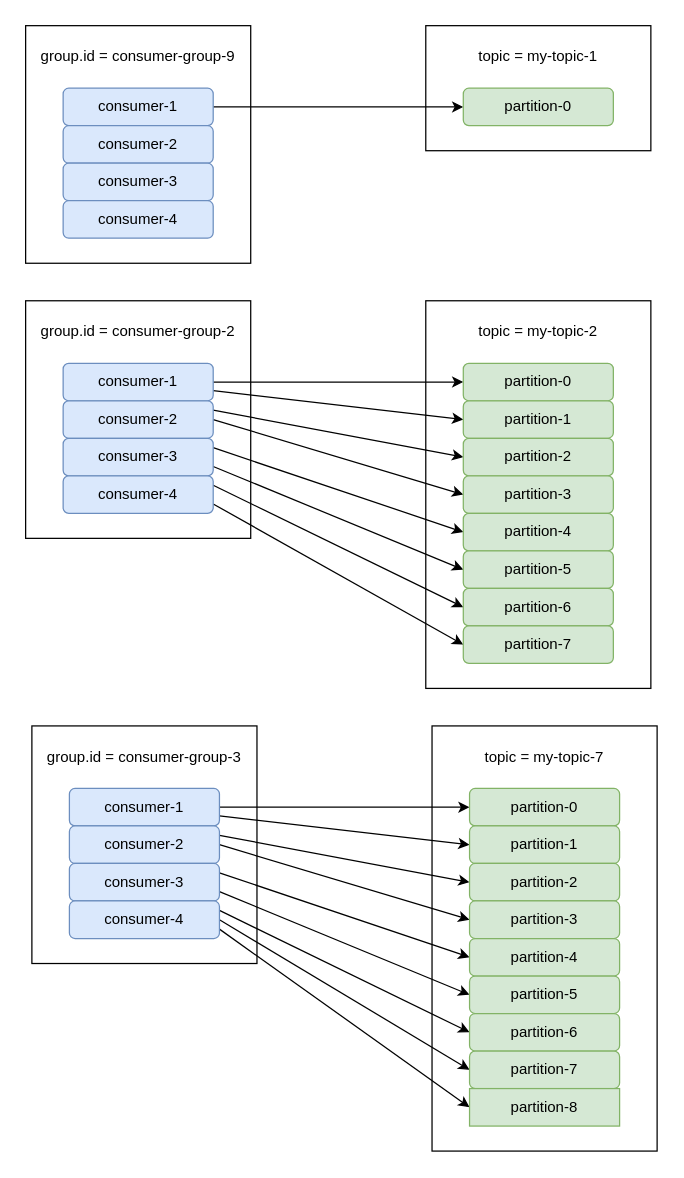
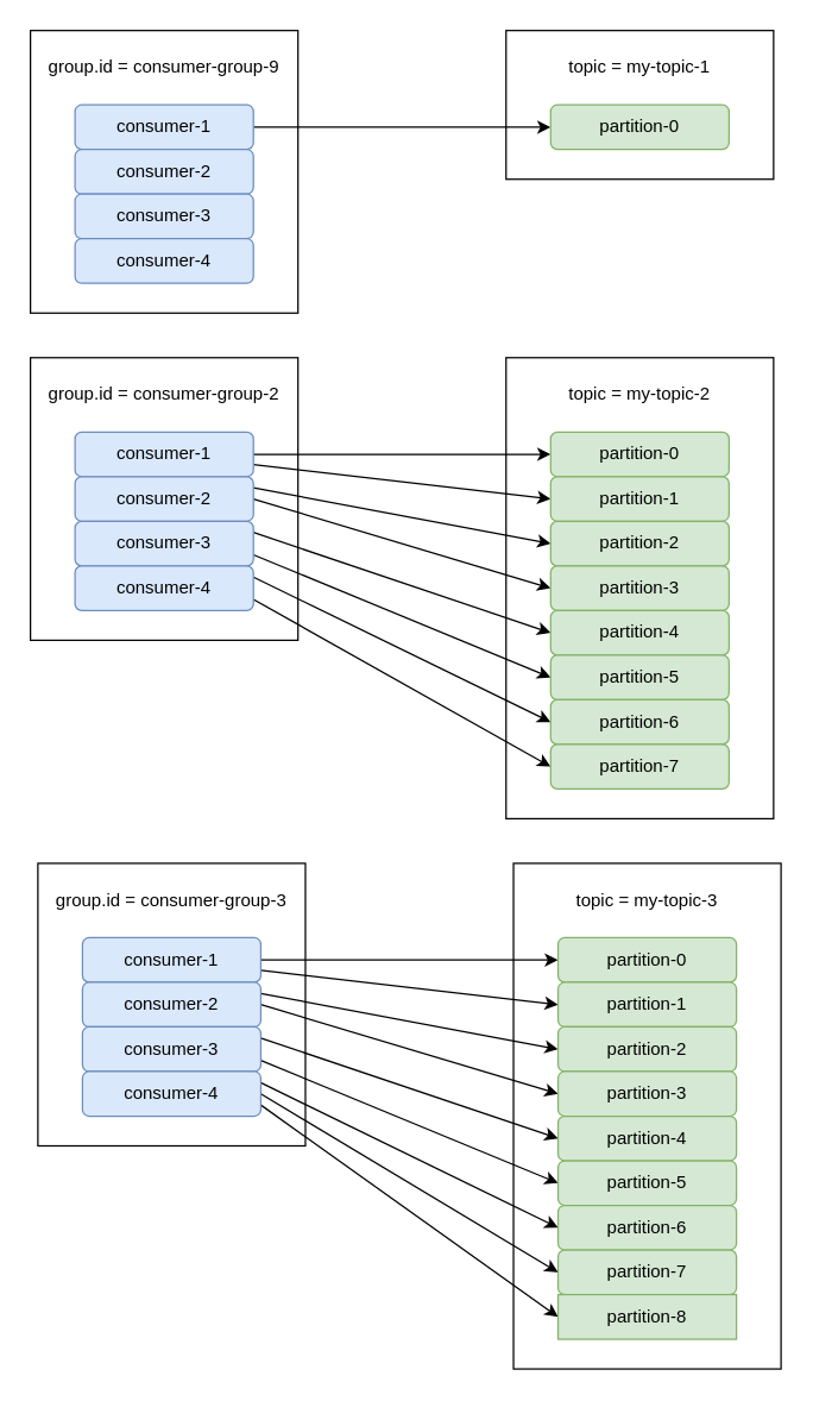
  <mxCell id="0" />
  <mxCell id="1" parent="0" />
  <mxCell id="2" value="" style="rounded=0;whiteSpace=wrap;html=1;" parent="1" vertex="1"><mxGeometry x="340" y="240" width="180" height="310" as="geometry" /></mxCell>
  <mxCell id="3" value="" style="rounded=0;whiteSpace=wrap;html=1;" parent="1" vertex="1"><mxGeometry x="20" y="240" width="180" height="190" as="geometry" /></mxCell>
  <mxCell id="4" style="rounded=0;orthogonalLoop=1;jettySize=auto;html=1;entryX=0;entryY=0.5;entryDx=0;entryDy=0;" parent="1" source="6" target="17" edge="1"><mxGeometry relative="1" as="geometry" /></mxCell>
  <mxCell id="5" style="rounded=0;orthogonalLoop=1;jettySize=auto;html=1;entryX=0;entryY=0.5;entryDx=0;entryDy=0;" parent="1" source="6" target="18" edge="1"><mxGeometry relative="1" as="geometry" /></mxCell>
  <mxCell id="6" value="consumer-1" style="rounded=1;whiteSpace=wrap;html=1;fillColor=#dae8fc;strokeColor=#6c8ebf;" parent="1" vertex="1"><mxGeometry x="50" y="290" width="120" height="30" as="geometry" /></mxCell>
  <mxCell id="7" style="rounded=0;orthogonalLoop=1;jettySize=auto;html=1;entryX=0;entryY=0.5;entryDx=0;entryDy=0;exitX=1;exitY=0.25;exitDx=0;exitDy=0;" parent="1" source="9" target="19" edge="1"><mxGeometry relative="1" as="geometry" /></mxCell>
  <mxCell id="8" style="rounded=0;orthogonalLoop=1;jettySize=auto;html=1;entryX=0;entryY=0.5;entryDx=0;entryDy=0;exitX=1;exitY=0.5;exitDx=0;exitDy=0;" parent="1" source="9" target="20" edge="1"><mxGeometry relative="1" as="geometry" /></mxCell>
  <mxCell id="9" value="consumer-2" style="rounded=1;whiteSpace=wrap;html=1;fillColor=#dae8fc;strokeColor=#6c8ebf;" parent="1" vertex="1"><mxGeometry x="50" y="320" width="120" height="30" as="geometry" /></mxCell>
  <mxCell id="10" style="rounded=0;orthogonalLoop=1;jettySize=auto;html=1;entryX=0;entryY=0.5;entryDx=0;entryDy=0;exitX=1;exitY=0.25;exitDx=0;exitDy=0;" parent="1" source="12" target="21" edge="1"><mxGeometry relative="1" as="geometry" /></mxCell>
  <mxCell id="11" style="rounded=0;orthogonalLoop=1;jettySize=auto;html=1;entryX=0;entryY=0.5;entryDx=0;entryDy=0;exitX=1;exitY=0.75;exitDx=0;exitDy=0;" parent="1" source="12" target="22" edge="1"><mxGeometry relative="1" as="geometry" /></mxCell>
  <mxCell id="12" value="consumer-3" style="rounded=1;whiteSpace=wrap;html=1;fillColor=#dae8fc;strokeColor=#6c8ebf;" parent="1" vertex="1"><mxGeometry x="50" y="350" width="120" height="30" as="geometry" /></mxCell>
  <mxCell id="13" style="rounded=0;orthogonalLoop=1;jettySize=auto;html=1;entryX=0;entryY=0.5;entryDx=0;entryDy=0;exitX=1;exitY=0.25;exitDx=0;exitDy=0;" parent="1" source="15" target="23" edge="1"><mxGeometry relative="1" as="geometry" /></mxCell>
  <mxCell id="14" style="rounded=0;orthogonalLoop=1;jettySize=auto;html=1;entryX=0;entryY=0.5;entryDx=0;entryDy=0;exitX=1;exitY=0.75;exitDx=0;exitDy=0;" parent="1" source="15" target="24" edge="1"><mxGeometry relative="1" as="geometry" /></mxCell>
  <mxCell id="15" value="consumer-4" style="rounded=1;whiteSpace=wrap;html=1;fillColor=#dae8fc;strokeColor=#6c8ebf;" parent="1" vertex="1"><mxGeometry x="50" y="380" width="120" height="30" as="geometry" /></mxCell>
  <mxCell id="16" value="group.id = consumer-group-2" style="text;html=1;align=center;verticalAlign=middle;whiteSpace=wrap;rounded=0;" parent="1" vertex="1"><mxGeometry x="20" y="250" width="180" height="30" as="geometry" /></mxCell>
  <mxCell id="17" value="partition-0" style="rounded=1;whiteSpace=wrap;html=1;fillColor=#d5e8d4;strokeColor=#82b366;" parent="1" vertex="1"><mxGeometry x="370" y="290" width="120" height="30" as="geometry" /></mxCell>
  <mxCell id="18" value="partition-1" style="rounded=1;whiteSpace=wrap;html=1;fillColor=#d5e8d4;strokeColor=#82b366;" parent="1" vertex="1"><mxGeometry x="370" y="320" width="120" height="30" as="geometry" /></mxCell>
  <mxCell id="19" value="partition-2" style="rounded=1;whiteSpace=wrap;html=1;fillColor=#d5e8d4;strokeColor=#82b366;" parent="1" vertex="1"><mxGeometry x="370" y="350" width="120" height="30" as="geometry" /></mxCell>
  <mxCell id="20" value="partition-3" style="rounded=1;whiteSpace=wrap;html=1;fillColor=#d5e8d4;strokeColor=#82b366;" parent="1" vertex="1"><mxGeometry x="370" y="380" width="120" height="30" as="geometry" /></mxCell>
  <mxCell id="21" value="partition-4" style="rounded=1;whiteSpace=wrap;html=1;fillColor=#d5e8d4;strokeColor=#82b366;" parent="1" vertex="1"><mxGeometry x="370" y="410" width="120" height="30" as="geometry" /></mxCell>
  <mxCell id="22" value="partition-5" style="rounded=1;whiteSpace=wrap;html=1;fillColor=#d5e8d4;strokeColor=#82b366;" parent="1" vertex="1"><mxGeometry x="370" y="440" width="120" height="30" as="geometry" /></mxCell>
  <mxCell id="23" value="partition-6" style="rounded=1;whiteSpace=wrap;html=1;fillColor=#d5e8d4;strokeColor=#82b366;" parent="1" vertex="1"><mxGeometry x="370" y="470" width="120" height="30" as="geometry" /></mxCell>
  <mxCell id="24" value="partition-7" style="rounded=1;whiteSpace=wrap;html=1;fillColor=#d5e8d4;strokeColor=#82b366;" parent="1" vertex="1"><mxGeometry x="370" y="500" width="120" height="30" as="geometry" /></mxCell>
  <mxCell id="25" value="topic = my-topic-2" style="text;html=1;align=center;verticalAlign=middle;whiteSpace=wrap;rounded=0;" parent="1" vertex="1"><mxGeometry x="360" y="250" width="140" height="30" as="geometry" /></mxCell>
  <mxCell id="26" value="" style="rounded=0;whiteSpace=wrap;html=1;" vertex="1" parent="1"><mxGeometry x="345" y="580" width="180" height="340" as="geometry" /></mxCell>
  <mxCell id="27" value="" style="rounded=0;whiteSpace=wrap;html=1;" vertex="1" parent="1"><mxGeometry x="25" y="580" width="180" height="190" as="geometry" /></mxCell>
  <mxCell id="28" style="rounded=0;orthogonalLoop=1;jettySize=auto;html=1;entryX=0;entryY=0.5;entryDx=0;entryDy=0;" edge="1" parent="1" source="30" target="42"><mxGeometry relative="1" as="geometry" /></mxCell>
  <mxCell id="29" style="rounded=0;orthogonalLoop=1;jettySize=auto;html=1;entryX=0;entryY=0.5;entryDx=0;entryDy=0;" edge="1" parent="1" source="30" target="43"><mxGeometry relative="1" as="geometry" /></mxCell>
  <mxCell id="30" value="consumer-1" style="rounded=1;whiteSpace=wrap;html=1;fillColor=#dae8fc;strokeColor=#6c8ebf;" vertex="1" parent="1"><mxGeometry x="55" y="630" width="120" height="30" as="geometry" /></mxCell>
  <mxCell id="31" style="rounded=0;orthogonalLoop=1;jettySize=auto;html=1;entryX=0;entryY=0.5;entryDx=0;entryDy=0;exitX=1;exitY=0.25;exitDx=0;exitDy=0;" edge="1" parent="1" source="33" target="44"><mxGeometry relative="1" as="geometry" /></mxCell>
  <mxCell id="32" style="rounded=0;orthogonalLoop=1;jettySize=auto;html=1;entryX=0;entryY=0.5;entryDx=0;entryDy=0;exitX=1;exitY=0.5;exitDx=0;exitDy=0;" edge="1" parent="1" source="33" target="45"><mxGeometry relative="1" as="geometry" /></mxCell>
  <mxCell id="33" value="consumer-2" style="rounded=1;whiteSpace=wrap;html=1;fillColor=#dae8fc;strokeColor=#6c8ebf;" vertex="1" parent="1"><mxGeometry x="55" y="660" width="120" height="30" as="geometry" /></mxCell>
  <mxCell id="34" style="rounded=0;orthogonalLoop=1;jettySize=auto;html=1;entryX=0;entryY=0.5;entryDx=0;entryDy=0;exitX=1;exitY=0.25;exitDx=0;exitDy=0;" edge="1" parent="1" source="36" target="46"><mxGeometry relative="1" as="geometry" /></mxCell>
  <mxCell id="35" style="rounded=0;orthogonalLoop=1;jettySize=auto;html=1;entryX=0;entryY=0.5;entryDx=0;entryDy=0;exitX=1;exitY=0.75;exitDx=0;exitDy=0;" edge="1" parent="1" source="36" target="47"><mxGeometry relative="1" as="geometry" /></mxCell>
  <mxCell id="36" value="consumer-3" style="rounded=1;whiteSpace=wrap;html=1;fillColor=#dae8fc;strokeColor=#6c8ebf;" vertex="1" parent="1"><mxGeometry x="55" y="690" width="120" height="30" as="geometry" /></mxCell>
  <mxCell id="37" style="rounded=0;orthogonalLoop=1;jettySize=auto;html=1;entryX=0;entryY=0.5;entryDx=0;entryDy=0;exitX=1;exitY=0.25;exitDx=0;exitDy=0;" edge="1" parent="1" source="40" target="48"><mxGeometry relative="1" as="geometry" /></mxCell>
  <mxCell id="38" style="rounded=0;orthogonalLoop=1;jettySize=auto;html=1;entryX=0;entryY=0.5;entryDx=0;entryDy=0;exitX=1;exitY=0.5;exitDx=0;exitDy=0;" edge="1" parent="1" source="40" target="49"><mxGeometry relative="1" as="geometry" /></mxCell>
  <mxCell id="39" style="rounded=0;orthogonalLoop=1;jettySize=auto;html=1;entryX=0;entryY=0.5;entryDx=0;entryDy=0;exitX=1;exitY=0.75;exitDx=0;exitDy=0;" edge="1" parent="1" source="40" target="51"><mxGeometry relative="1" as="geometry" /></mxCell>
  <mxCell id="40" value="consumer-4" style="rounded=1;whiteSpace=wrap;html=1;fillColor=#dae8fc;strokeColor=#6c8ebf;" vertex="1" parent="1"><mxGeometry x="55" y="720" width="120" height="30" as="geometry" /></mxCell>
  <mxCell id="41" value="group.id = consumer-group-3" style="text;html=1;align=center;verticalAlign=middle;whiteSpace=wrap;rounded=0;" vertex="1" parent="1"><mxGeometry x="25" y="590" width="180" height="30" as="geometry" /></mxCell>
  <mxCell id="42" value="partition-0" style="rounded=1;whiteSpace=wrap;html=1;fillColor=#d5e8d4;strokeColor=#82b366;" vertex="1" parent="1"><mxGeometry x="375" y="630" width="120" height="30" as="geometry" /></mxCell>
  <mxCell id="43" value="partition-1" style="rounded=1;whiteSpace=wrap;html=1;fillColor=#d5e8d4;strokeColor=#82b366;" vertex="1" parent="1"><mxGeometry x="375" y="660" width="120" height="30" as="geometry" /></mxCell>
  <mxCell id="44" value="partition-2" style="rounded=1;whiteSpace=wrap;html=1;fillColor=#d5e8d4;strokeColor=#82b366;" vertex="1" parent="1"><mxGeometry x="375" y="690" width="120" height="30" as="geometry" /></mxCell>
  <mxCell id="45" value="partition-3" style="rounded=1;whiteSpace=wrap;html=1;fillColor=#d5e8d4;strokeColor=#82b366;" vertex="1" parent="1"><mxGeometry x="375" y="720" width="120" height="30" as="geometry" /></mxCell>
  <mxCell id="46" value="partition-4" style="rounded=1;whiteSpace=wrap;html=1;fillColor=#d5e8d4;strokeColor=#82b366;" vertex="1" parent="1"><mxGeometry x="375" y="750" width="120" height="30" as="geometry" /></mxCell>
  <mxCell id="47" value="partition-5" style="rounded=1;whiteSpace=wrap;html=1;fillColor=#d5e8d4;strokeColor=#82b366;" vertex="1" parent="1"><mxGeometry x="375" y="780" width="120" height="30" as="geometry" /></mxCell>
  <mxCell id="48" value="partition-6" style="rounded=1;whiteSpace=wrap;html=1;fillColor=#d5e8d4;strokeColor=#82b366;" vertex="1" parent="1"><mxGeometry x="375" y="810" width="120" height="30" as="geometry" /></mxCell>
  <mxCell id="49" value="partition-7" style="rounded=1;whiteSpace=wrap;html=1;fillColor=#d5e8d4;strokeColor=#82b366;" vertex="1" parent="1"><mxGeometry x="375" y="840" width="120" height="30" as="geometry" /></mxCell>
- <mxCell id="50" value="topic = my-topic-7" style="text;html=1;align=center;verticalAlign=middle;whiteSpace=wrap;rounded=0;" vertex="1" parent="1"><mxGeometry x="365" y="590" width="140" height="30" as="geometry" /></mxCell>
+ <mxCell id="50" value="topic = my-topic-3" style="text;html=1;align=center;verticalAlign=middle;whiteSpace=wrap;rounded=0;" vertex="1" parent="1"><mxGeometry x="365" y="590" width="140" height="30" as="geometry" /></mxCell>
  <mxCell id="51" value="partition-8" style="whiteSpace=wrap;html=1;fillColor=#d5e8d4;strokeColor=#82b366;rounded=0;" vertex="1" parent="1"><mxGeometry x="375" y="870" width="120" height="30" as="geometry" /></mxCell>
  <mxCell id="52" value="" style="rounded=0;whiteSpace=wrap;html=1;" vertex="1" parent="1"><mxGeometry x="340" y="20" width="180" height="100" as="geometry" /></mxCell>
  <mxCell id="53" value="" style="rounded=0;whiteSpace=wrap;html=1;" vertex="1" parent="1"><mxGeometry x="20" y="20" width="180" height="190" as="geometry" /></mxCell>
  <mxCell id="54" style="rounded=0;orthogonalLoop=1;jettySize=auto;html=1;entryX=0;entryY=0.5;entryDx=0;entryDy=0;" edge="1" parent="1" source="55" target="60"><mxGeometry relative="1" as="geometry" /></mxCell>
  <mxCell id="55" value="consumer-1" style="rounded=1;whiteSpace=wrap;html=1;fillColor=#dae8fc;strokeColor=#6c8ebf;" vertex="1" parent="1"><mxGeometry x="50" y="70" width="120" height="30" as="geometry" /></mxCell>
  <mxCell id="56" value="consumer-2" style="rounded=1;whiteSpace=wrap;html=1;fillColor=#dae8fc;strokeColor=#6c8ebf;" vertex="1" parent="1"><mxGeometry x="50" y="100" width="120" height="30" as="geometry" /></mxCell>
  <mxCell id="57" value="consumer-3" style="rounded=1;whiteSpace=wrap;html=1;fillColor=#dae8fc;strokeColor=#6c8ebf;" vertex="1" parent="1"><mxGeometry x="50" y="130" width="120" height="30" as="geometry" /></mxCell>
  <mxCell id="58" value="consumer-4" style="rounded=1;whiteSpace=wrap;html=1;fillColor=#dae8fc;strokeColor=#6c8ebf;" vertex="1" parent="1"><mxGeometry x="50" y="160" width="120" height="30" as="geometry" /></mxCell>
  <mxCell id="59" value="group.id = consumer-group-9" style="text;html=1;align=center;verticalAlign=middle;whiteSpace=wrap;rounded=0;" vertex="1" parent="1"><mxGeometry x="20" y="30" width="180" height="30" as="geometry" /></mxCell>
  <mxCell id="60" value="partition-0" style="rounded=1;whiteSpace=wrap;html=1;fillColor=#d5e8d4;strokeColor=#82b366;" vertex="1" parent="1"><mxGeometry x="370" y="70" width="120" height="30" as="geometry" /></mxCell>
  <mxCell id="61" value="topic = my-topic-1" style="text;html=1;align=center;verticalAlign=middle;whiteSpace=wrap;rounded=0;" vertex="1" parent="1"><mxGeometry x="360" y="30" width="140" height="30" as="geometry" /></mxCell>
